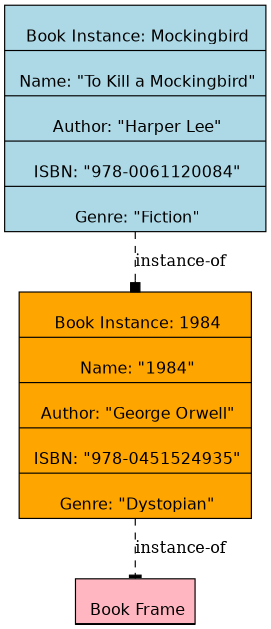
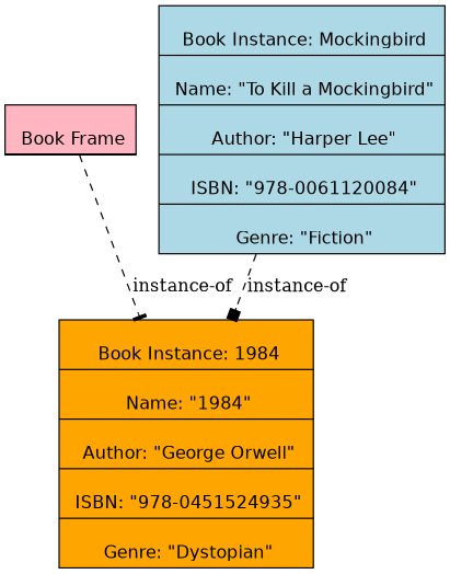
  digraph {
    node [fontname=Helvetica shape=record style=filled]
    edge [style=dashed]
    n1 [fillcolor=lightpink label="{\n      Book Frame|\n      Name: <Name> |\n      Author: <Author> |\n      ISBN: <ISBN> |\n      Genre: <Genre>\n    }"]
    n2 [fillcolor=orange label="{\n      Book Instance: 1984|\n      Name: \"1984\" |\n      Author: \"George Orwell\" |\n      ISBN: \"978-0451524935\" |\n      Genre: \"Dystopian\"\n    }"]
    n3 [fillcolor=lightblue label="{\n      Book Instance: Mockingbird|\n      Name: \"To Kill a Mockingbird\" |\n      Author: \"Harper Lee\" |\n      ISBN: \"978-0061120084\" |\n      Genre: \"Fiction\"\n    }"]
-   n2 -> n1 [arrowhead=tee label="instance-of"]
+   n1 -> n2 [arrowhead=tee label="instance-of"]
    n3 -> n2 [arrowhead=box label="instance-of"]
  }
